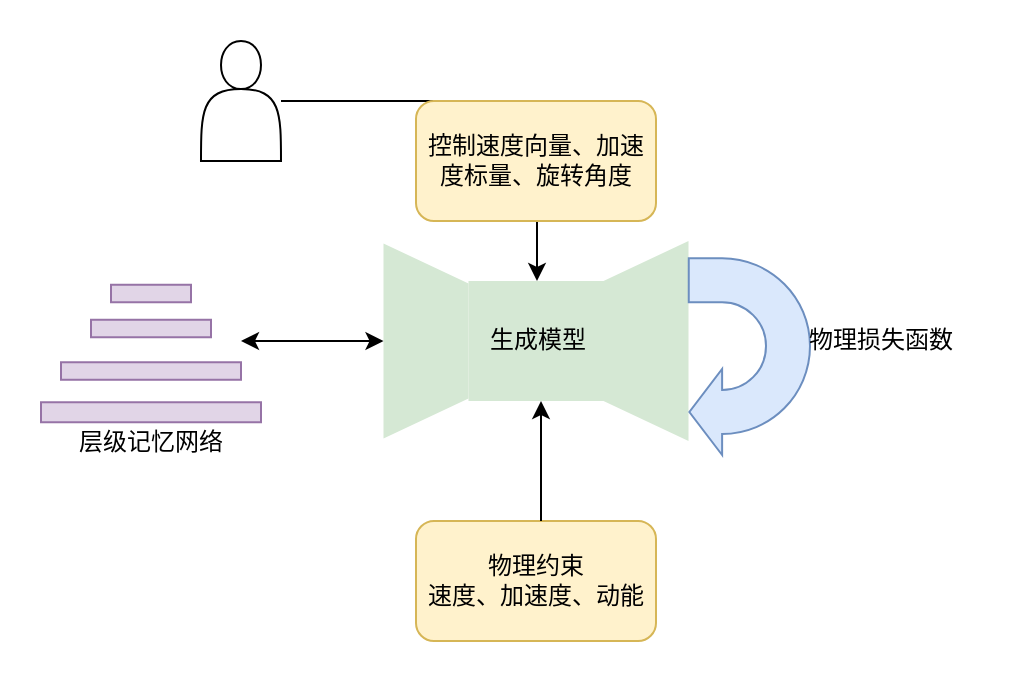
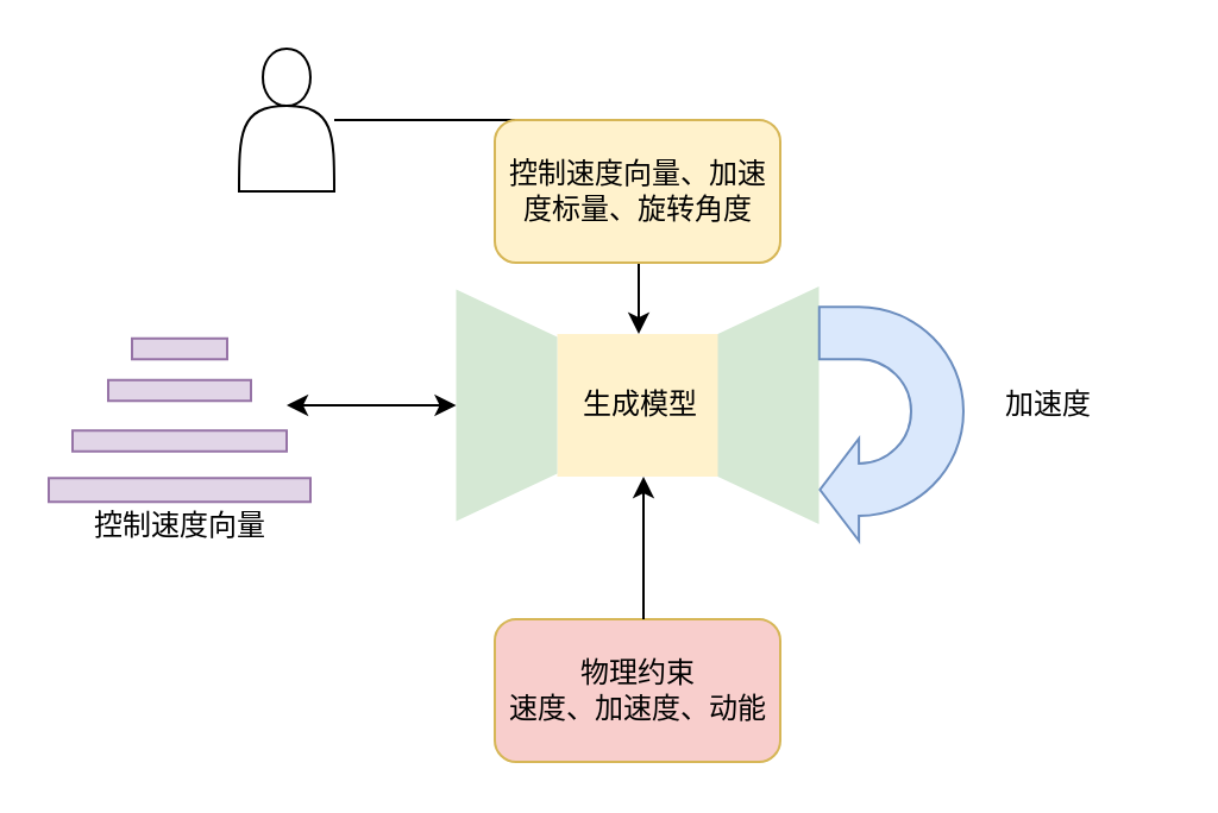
  <mxCell id="0" />
  <mxCell id="1" parent="0" />
- <mxCell id="2" value="物理约束&lt;div&gt;速度、加速度、动能&lt;/div&gt;" style="rounded=1;whiteSpace=wrap;html=1;fillColor=#fff2cc;strokeColor=#d6b656;" vertex="1" parent="1"><mxGeometry x="207.5" y="260" width="120" height="60" as="geometry" /></mxCell>
+ <mxCell id="2" value="物理约束&lt;div&gt;速度、加速度、动能&lt;/div&gt;" style="rounded=1;whiteSpace=wrap;html=1;fillColor=#f8cecc;strokeColor=#d6b656;" vertex="1" parent="1"><mxGeometry x="207.5" y="260" width="120" height="60" as="geometry" /></mxCell>
  <mxCell id="3" value="" style="endArrow=classic;html=1;rounded=0;" edge="1" parent="1"><mxGeometry width="50" height="50" relative="1" as="geometry"><mxPoint x="270" y="260" as="sourcePoint" /><mxPoint x="270" y="200" as="targetPoint" /></mxGeometry></mxCell>
  <mxCell id="4" style="edgeStyle=orthogonalEdgeStyle;rounded=0;orthogonalLoop=1;jettySize=auto;html=1;" edge="1" parent="1" source="5" target="7"><mxGeometry relative="1" as="geometry"><Array as="points"><mxPoint x="268" y="130" /><mxPoint x="268" y="130" /></Array></mxGeometry></mxCell>
  <mxCell id="5" value="" style="shape=actor;whiteSpace=wrap;html=1;" vertex="1" parent="1"><mxGeometry x="100" y="20" width="40" height="60" as="geometry" /></mxCell>
  <mxCell id="6" value="" style="group" vertex="1" connectable="0" parent="1"><mxGeometry x="191.25" y="120" width="152.5" height="100" as="geometry" /></mxCell>
- <mxCell id="7" value="生成模型" style="rounded=0;whiteSpace=wrap;html=1;fillColor=#d5e8d4;strokeColor=none;" vertex="1" parent="6"><mxGeometry x="42.5" y="20" width="70" height="60" as="geometry" /></mxCell>
+ <mxCell id="7" value="生成模型" style="rounded=0;whiteSpace=wrap;html=1;fillColor=#fff2cc;strokeColor=none;" vertex="1" parent="6"><mxGeometry x="42.5" y="20" width="70" height="60" as="geometry" /></mxCell>
  <mxCell id="8" value="" style="shape=trapezoid;perimeter=trapezoidPerimeter;whiteSpace=wrap;html=1;fixedSize=1;rotation=90;fillColor=#d5e8d4;strokeColor=none;" vertex="1" parent="6"><mxGeometry x="-27.5" y="28.75" width="97.5" height="42.5" as="geometry" /></mxCell>
  <mxCell id="9" value="" style="shape=trapezoid;perimeter=trapezoidPerimeter;whiteSpace=wrap;html=1;fixedSize=1;rotation=-90;fillColor=#d5e8d4;strokeColor=none;" vertex="1" parent="6"><mxGeometry x="81.25" y="28.75" width="100" height="42.5" as="geometry" /></mxCell>
  <mxCell id="10" value="&lt;p class=&quot;MsoNormal&quot;&gt;&lt;font style=&quot;&quot;&gt;控制&lt;/font&gt;&lt;span style=&quot;background-color: initial;&quot;&gt;速度向量、加速度标量、旋转角度&lt;/span&gt;&lt;/p&gt;" style="rounded=1;whiteSpace=wrap;html=1;fillColor=#fff2cc;strokeColor=#d6b656;" vertex="1" parent="1"><mxGeometry x="207.5" y="50" width="120" height="60" as="geometry" /></mxCell>
  <mxCell id="11" value="" style="html=1;shadow=0;dashed=0;align=center;verticalAlign=middle;shape=mxgraph.arrows2.uTurnArrow;dy=11;arrowHead=43;dx2=16.37;direction=south;rotation=90;fillColor=#dae8fc;strokeColor=#6c8ebf;" vertex="1" parent="1"><mxGeometry x="325" y="147.5" width="98.38" height="60.62" as="geometry" /></mxCell>
- <mxCell id="12" value="物理损失函数" style="text;html=1;align=center;verticalAlign=middle;resizable=0;points=[];autosize=1;strokeColor=none;fillColor=none;" vertex="1" parent="1"><mxGeometry x="390" y="155" width="100" height="30" as="geometry" /></mxCell>
+ <mxCell id="12" value="加速度" style="text;html=1;align=center;verticalAlign=middle;resizable=0;points=[];autosize=1;strokeColor=none;fillColor=none;" vertex="1" parent="1"><mxGeometry x="390" y="155" width="100" height="30" as="geometry" /></mxCell>
  <mxCell id="13" value="" style="rounded=0;whiteSpace=wrap;html=1;fillColor=#e1d5e7;strokeColor=#9673a6;" vertex="1" parent="1"><mxGeometry x="20" y="200.63" width="110" height="10" as="geometry" /></mxCell>
  <mxCell id="14" value="" style="rounded=0;whiteSpace=wrap;html=1;fillColor=#e1d5e7;strokeColor=#9673a6;" vertex="1" parent="1"><mxGeometry x="30" y="180.63" width="90" height="8.75" as="geometry" /></mxCell>
  <mxCell id="15" value="" style="rounded=0;whiteSpace=wrap;html=1;fillColor=#e1d5e7;strokeColor=#9673a6;" vertex="1" parent="1"><mxGeometry x="45" y="159.38" width="60" height="8.75" as="geometry" /></mxCell>
  <mxCell id="16" value="" style="rounded=0;whiteSpace=wrap;html=1;fillColor=#e1d5e7;strokeColor=#9673a6;" vertex="1" parent="1"><mxGeometry x="55" y="141.88" width="40" height="8.75" as="geometry" /></mxCell>
  <mxCell id="17" value="" style="endArrow=classic;startArrow=classic;html=1;rounded=0;entryX=0.5;entryY=1;entryDx=0;entryDy=0;" edge="1" parent="1" target="8"><mxGeometry width="50" height="50" relative="1" as="geometry"><mxPoint x="120" y="170" as="sourcePoint" /><mxPoint x="230" y="160" as="targetPoint" /></mxGeometry></mxCell>
- <mxCell id="18" value="层级记忆网络" style="text;html=1;align=center;verticalAlign=middle;resizable=0;points=[];autosize=1;strokeColor=none;fillColor=none;" vertex="1" parent="1"><mxGeometry x="25" y="206.25" width="100" height="30" as="geometry" /></mxCell>
+ <mxCell id="18" value="控制速度向量" style="text;html=1;align=center;verticalAlign=middle;resizable=0;points=[];autosize=1;strokeColor=none;fillColor=none;" vertex="1" parent="1"><mxGeometry x="25" y="206.25" width="100" height="30" as="geometry" /></mxCell>
